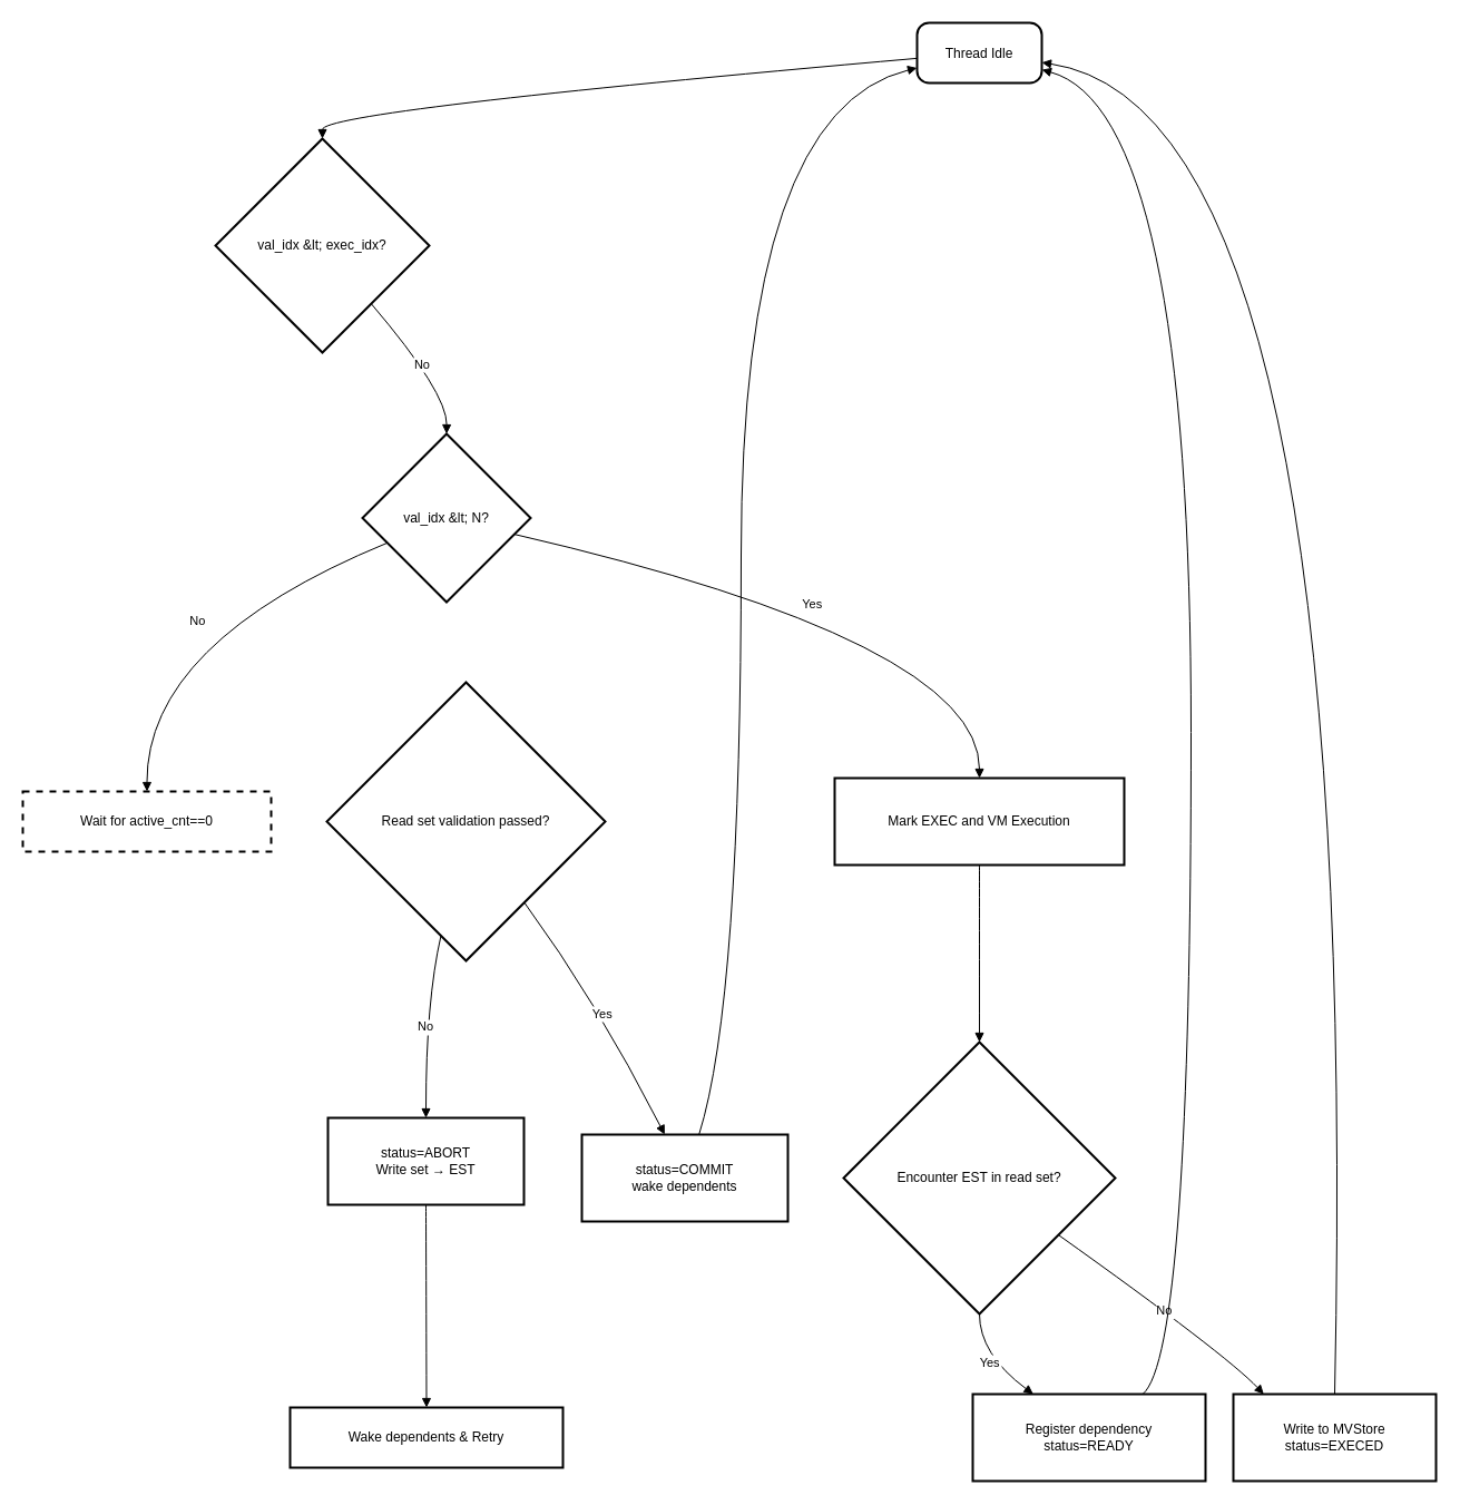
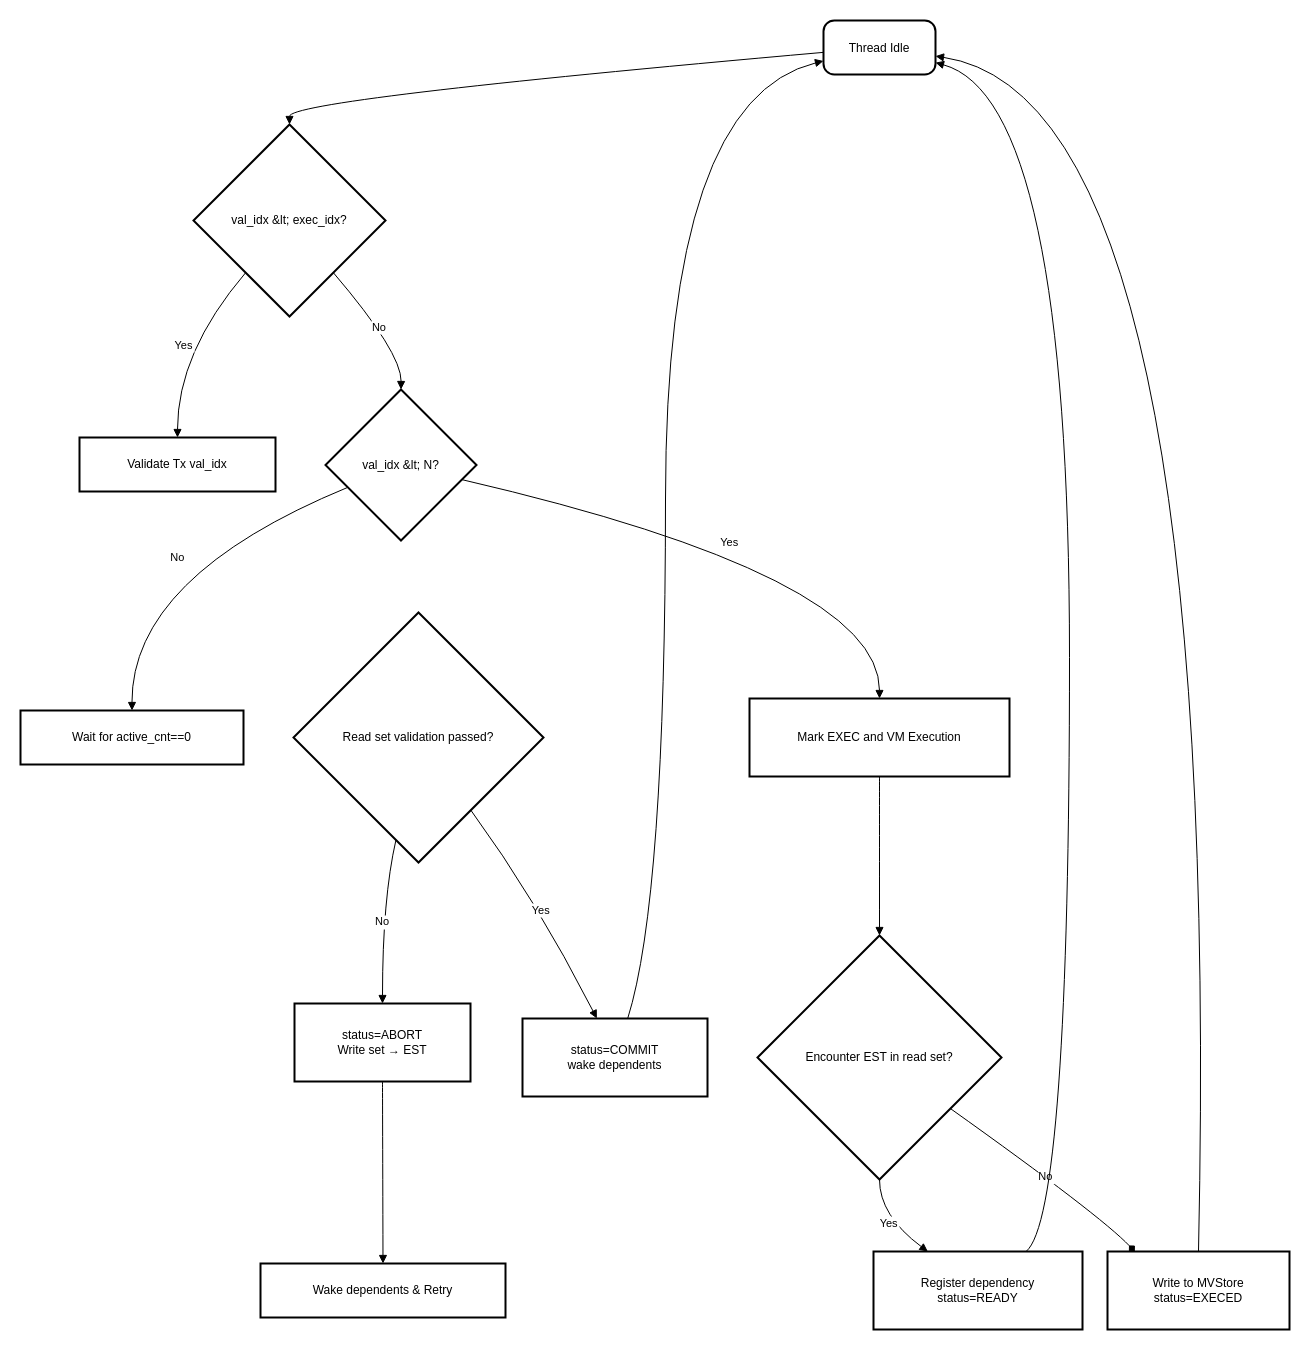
  <mxCell id="0" />
  <mxCell id="1" parent="0" />
  <mxCell id="2" value="Thread Idle" style="rounded=1;arcSize=20;strokeWidth=2" vertex="1" parent="1"><mxGeometry x="823" y="20" width="112" height="54" as="geometry" /></mxCell>
  <mxCell id="3" value="val_idx &amp;lt; exec_idx?" style="rhombus;strokeWidth=2;whiteSpace=wrap;" vertex="1" parent="1"><mxGeometry x="193" y="124" width="192" height="192" as="geometry" /></mxCell>
+ <mxCell id="4" value="Validate Tx val_idx" style="whiteSpace=wrap;strokeWidth=2;" vertex="1" parent="1"><mxGeometry x="79" y="437" width="196" height="54" as="geometry" /></mxCell>
  <mxCell id="5" value="val_idx &amp;lt; N?" style="rhombus;strokeWidth=2;whiteSpace=wrap;" vertex="1" parent="1"><mxGeometry x="325" y="389" width="151" height="151" as="geometry" /></mxCell>
- <mxCell id="6" value="Wait for active_cnt==0" style="whiteSpace=wrap;strokeWidth=2;dashed=1;" vertex="1" parent="1"><mxGeometry x="20" y="710" width="223" height="54" as="geometry" /></mxCell>
+ <mxCell id="6" value="Wait for active_cnt==0" style="whiteSpace=wrap;strokeWidth=2;" vertex="1" parent="1"><mxGeometry x="20" y="710" width="223" height="54" as="geometry" /></mxCell>
  <mxCell id="7" value="Mark EXEC and VM Execution" style="whiteSpace=wrap;strokeWidth=2;" vertex="1" parent="1"><mxGeometry x="749" y="698" width="260" height="78" as="geometry" /></mxCell>
  <mxCell id="8" value="Encounter EST in read set?" style="rhombus;strokeWidth=2;whiteSpace=wrap;" vertex="1" parent="1"><mxGeometry x="757" y="935" width="244" height="244" as="geometry" /></mxCell>
  <mxCell id="9" value="Register dependency&#10; status=READY" style="whiteSpace=wrap;strokeWidth=2;" vertex="1" parent="1"><mxGeometry x="873" y="1251" width="209" height="78" as="geometry" /></mxCell>
  <mxCell id="10" value="Write to MVStore&#10;status=EXECED" style="whiteSpace=wrap;strokeWidth=2;" vertex="1" parent="1"><mxGeometry x="1107" y="1251" width="182" height="78" as="geometry" /></mxCell>
  <mxCell id="11" value="Read set validation passed?" style="rhombus;strokeWidth=2;whiteSpace=wrap;" vertex="1" parent="1"><mxGeometry x="293" y="612" width="250" height="250" as="geometry" /></mxCell>
  <mxCell id="12" value="status=COMMIT&#10;wake dependents" style="whiteSpace=wrap;strokeWidth=2;" vertex="1" parent="1"><mxGeometry x="522" y="1018" width="185" height="78" as="geometry" /></mxCell>
  <mxCell id="13" value="status=ABORT&#10;Write set → EST" style="whiteSpace=wrap;strokeWidth=2;" vertex="1" parent="1"><mxGeometry x="294" y="1003" width="176" height="78" as="geometry" /></mxCell>
  <mxCell id="14" value="Wake dependents &amp; Retry" style="whiteSpace=wrap;strokeWidth=2;" vertex="1" parent="1"><mxGeometry x="260" y="1263" width="245" height="54" as="geometry" /></mxCell>
  <mxCell id="15" value="" style="curved=1;startArrow=none;endArrow=block;exitX=0;exitY=0.59;entryX=0.5;entryY=0;rounded=0;" edge="1" parent="1" source="2" target="3"><mxGeometry relative="1" as="geometry"><Array as="points"><mxPoint x="289" y="99" /></Array></mxGeometry></mxCell>
+ <mxCell id="16" value="Yes" style="curved=1;startArrow=none;endArrow=block;exitX=0.08;exitY=1;entryX=0.5;entryY=0;rounded=0;" edge="1" parent="1" source="3" target="4"><mxGeometry relative="1" as="geometry"><Array as="points"><mxPoint x="177" y="352" /></Array></mxGeometry></mxCell>
  <mxCell id="17" value="No" style="curved=1;startArrow=none;endArrow=block;exitX=0.92;exitY=1;entryX=0.5;entryY=0;rounded=0;" edge="1" parent="1" source="3" target="5"><mxGeometry relative="1" as="geometry"><Array as="points"><mxPoint x="401" y="352" /></Array></mxGeometry></mxCell>
  <mxCell id="18" value="No" style="curved=1;startArrow=none;endArrow=block;exitX=0;exitY=0.71;entryX=0.5;entryY=0;rounded=0;" edge="1" parent="1" source="5" target="6"><mxGeometry relative="1" as="geometry"><Array as="points"><mxPoint x="131" y="576" /></Array></mxGeometry></mxCell>
  <mxCell id="19" value="Yes" style="curved=1;startArrow=none;endArrow=block;exitX=1;exitY=0.62;entryX=0.5;entryY=0;rounded=0;" edge="1" parent="1" source="5" target="7"><mxGeometry relative="1" as="geometry"><Array as="points"><mxPoint x="879" y="576" /></Array></mxGeometry></mxCell>
  <mxCell id="20" value="" style="curved=1;startArrow=none;endArrow=block;exitX=0.5;exitY=1;entryX=0.5;entryY=0;rounded=0;" edge="1" parent="1" source="7" target="8"><mxGeometry relative="1" as="geometry"><Array as="points" /></mxGeometry></mxCell>
  <mxCell id="21" value="Yes" style="curved=1;startArrow=none;endArrow=block;exitX=0.5;exitY=1;entryX=0.26;entryY=0;rounded=0;" edge="1" parent="1" source="8" target="9"><mxGeometry relative="1" as="geometry"><Array as="points"><mxPoint x="879" y="1215" /></Array></mxGeometry></mxCell>
- <mxCell id="22" value="No" style="curved=1;startArrow=none;endArrow=block;exitX=1;exitY=0.86;entryX=0.15;entryY=0;rounded=0;" edge="1" parent="1" source="8" target="10"><mxGeometry relative="1" as="geometry"><Array as="points"><mxPoint x="1100" y="1215" /></Array></mxGeometry></mxCell>
+ <mxCell id="22" value="No" style="curved=1;startArrow=none;endArrow=diamond;exitX=1;exitY=0.86;entryX=0.15;entryY=0;rounded=0;" edge="1" parent="1" source="8" target="10"><mxGeometry relative="1" as="geometry"><Array as="points"><mxPoint x="1100" y="1215" /></Array></mxGeometry></mxCell>
  <mxCell id="23" value="Yes" style="curved=1;startArrow=none;endArrow=block;exitX=0.86;exitY=1;entryX=0.4;entryY=-0.01;rounded=0;" edge="1" parent="1" source="11" target="12"><mxGeometry relative="1" as="geometry"><Array as="points"><mxPoint x="535" y="898" /></Array></mxGeometry></mxCell>
  <mxCell id="24" value="No" style="curved=1;startArrow=none;endArrow=block;exitX=0.39;exitY=1;entryX=0.5;entryY=-0.01;rounded=0;" edge="1" parent="1" source="11" target="13"><mxGeometry relative="1" as="geometry"><Array as="points"><mxPoint x="382" y="898" /></Array></mxGeometry></mxCell>
  <mxCell id="25" value="" style="curved=1;startArrow=none;endArrow=block;exitX=0.5;exitY=0.99;entryX=0.5;entryY=0;rounded=0;" edge="1" parent="1" source="13" target="14"><mxGeometry relative="1" as="geometry"><Array as="points" /></mxGeometry></mxCell>
  <mxCell id="26" value="" style="curved=1;startArrow=none;endArrow=block;exitX=0.57;exitY=-0.01;entryX=0;entryY=0.75;rounded=0;" edge="1" parent="1" source="12" target="2"><mxGeometry relative="1" as="geometry"><Array as="points"><mxPoint x="665" y="898" /><mxPoint x="665" y="99" /></Array></mxGeometry></mxCell>
  <mxCell id="27" value="" style="curved=1;startArrow=none;endArrow=block;exitX=0.73;exitY=0;entryX=1;entryY=0.78;rounded=0;" edge="1" parent="1" source="9" target="2"><mxGeometry relative="1" as="geometry"><Array as="points"><mxPoint x="1069" y="1215" /><mxPoint x="1069" y="99" /></Array></mxGeometry></mxCell>
  <mxCell id="28" value="" style="curved=1;startArrow=none;endArrow=block;exitX=0.5;exitY=0;entryX=1;entryY=0.66;rounded=0;" edge="1" parent="1" source="10" target="2"><mxGeometry relative="1" as="geometry"><Array as="points"><mxPoint x="1223" y="99" /></Array></mxGeometry></mxCell>
